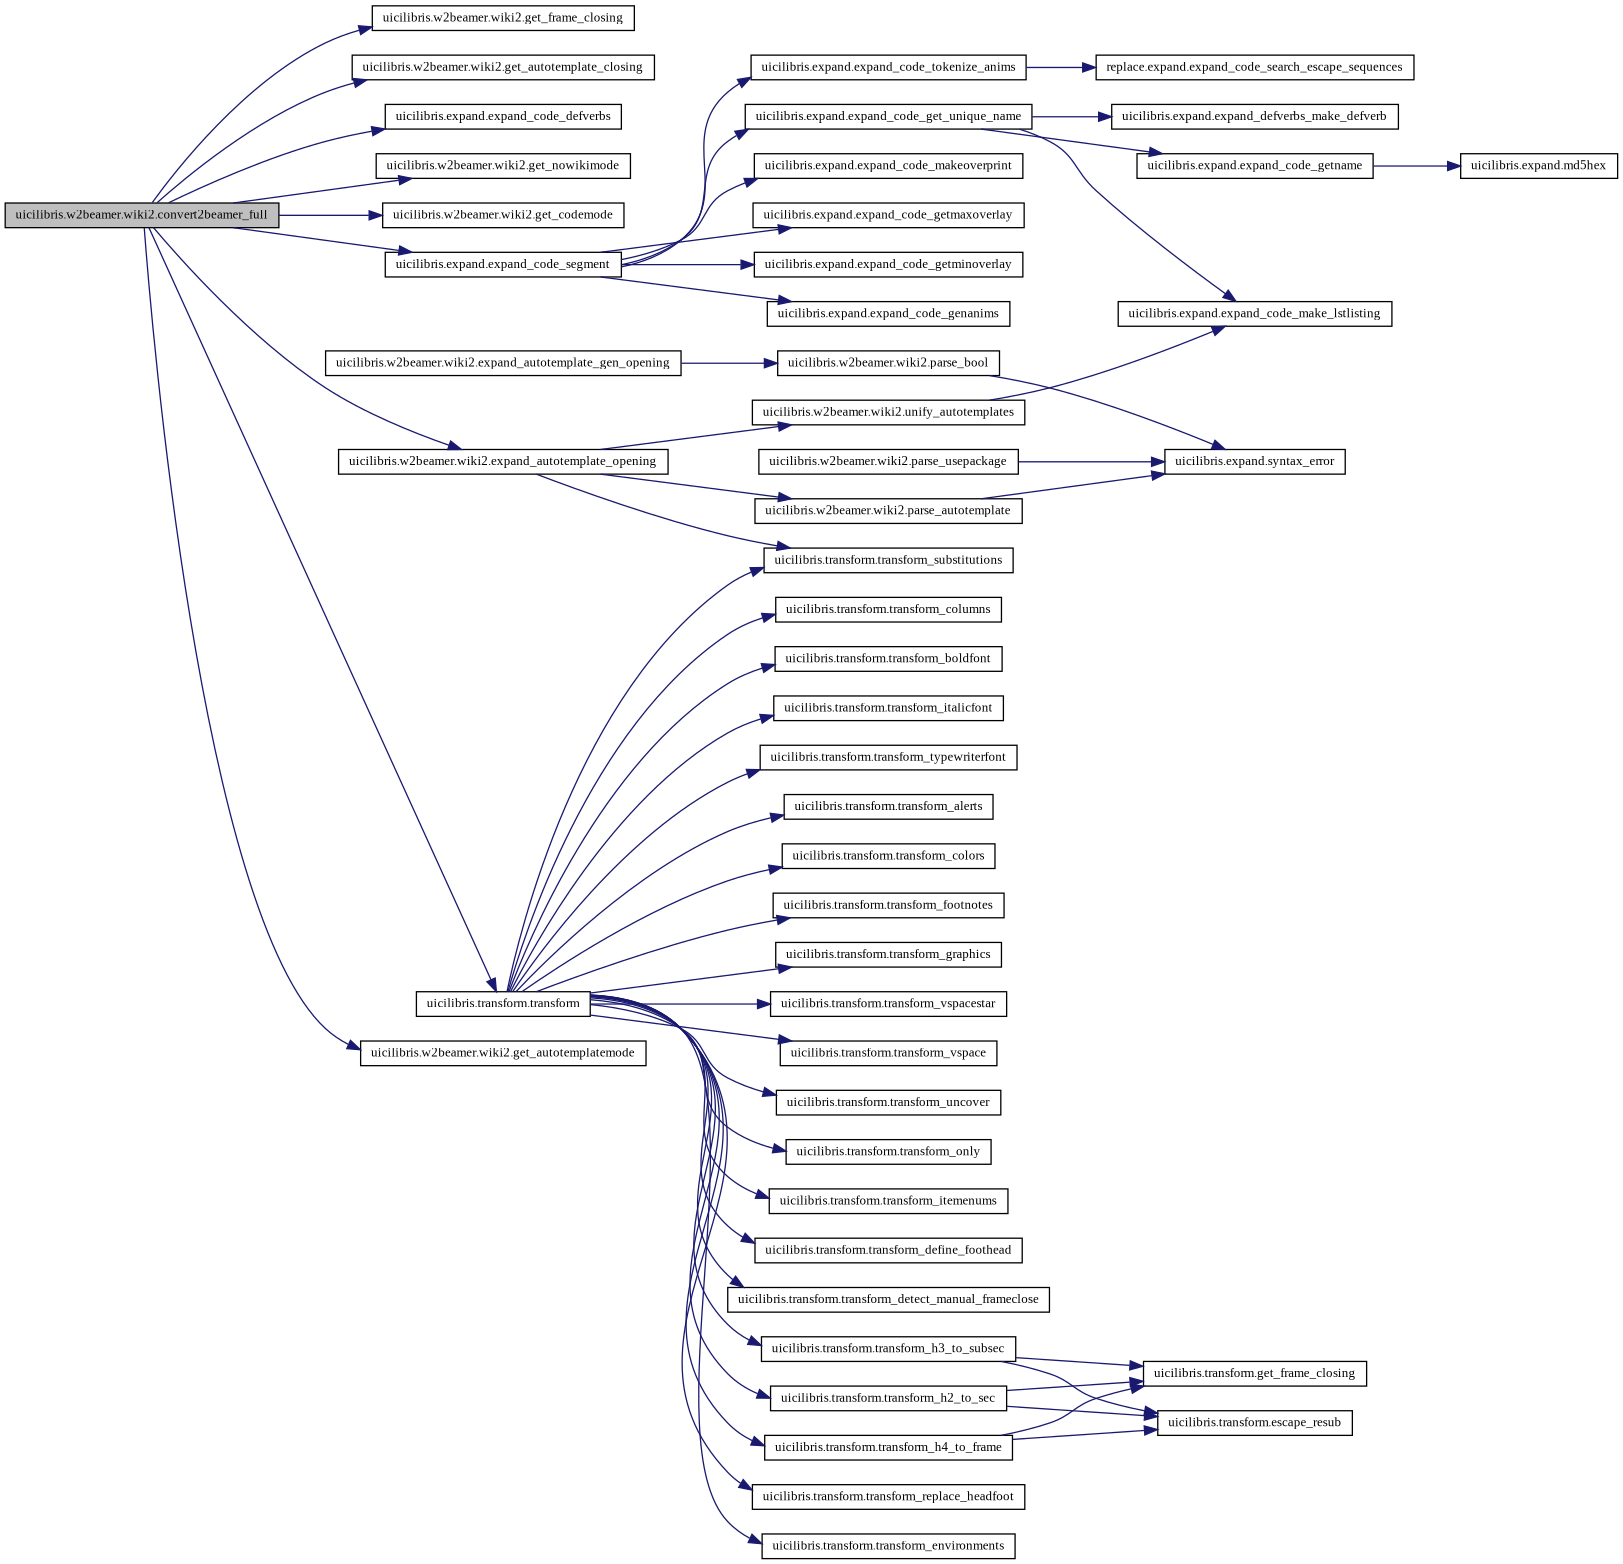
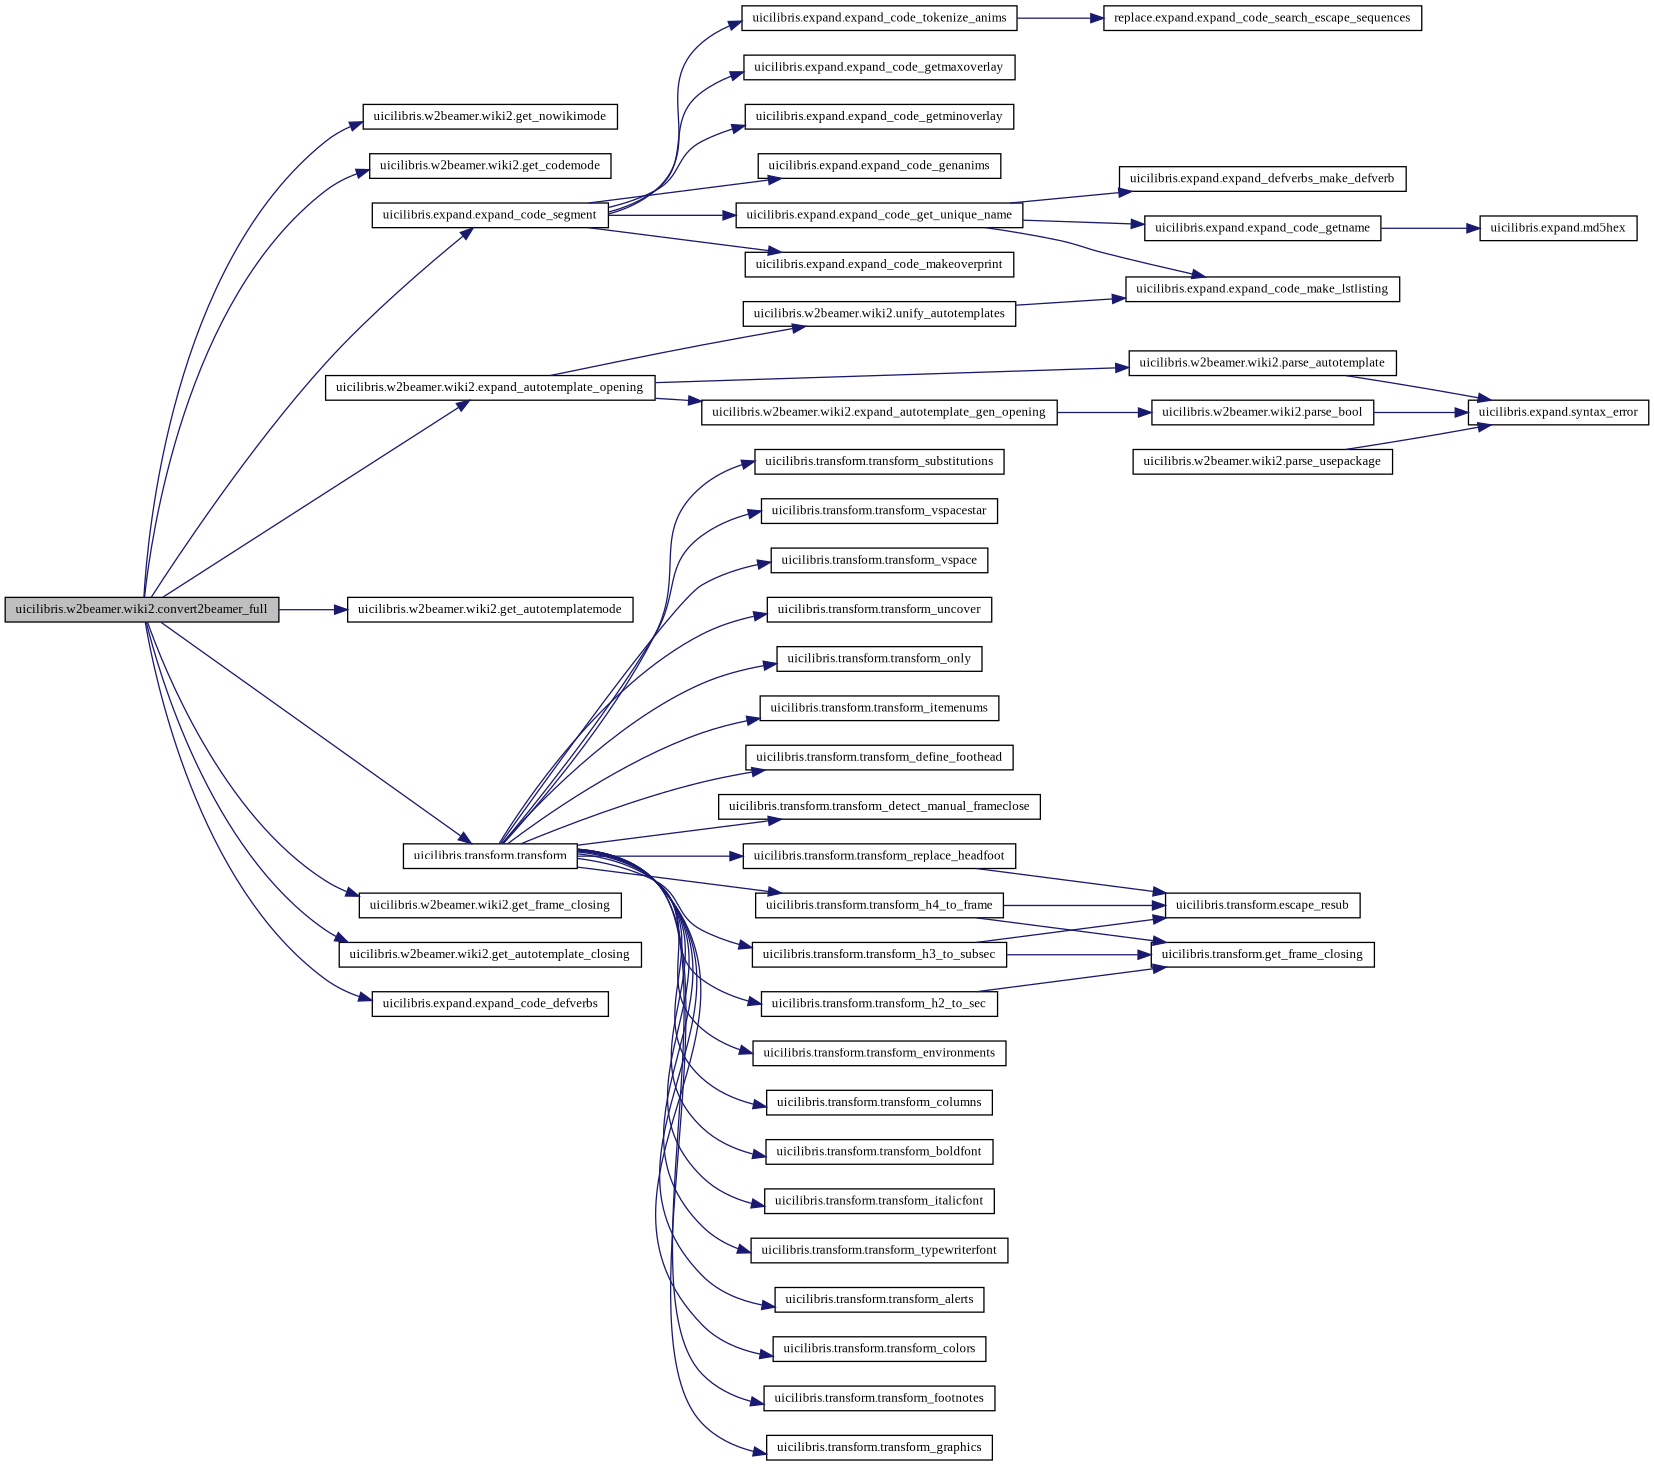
  digraph {
    fontname="Liberation Serif"
    rankdir=LR
    node [color=black fillcolor=white fontname="Liberation Serif" fontsize=10 shape=record style=filled]
    edge [color=midnightblue fontname="Liberation Serif" fontsize=10 labelfontname=FreeSans labelfontsize=10 style=solid]
    n1 [fillcolor=grey75 fontcolor=black height=0.2 label="uicilibris.w2beamer.wiki2.convert2beamer_full" width=0.4]
    n2 [height=0.2 label="uicilibris.w2beamer.wiki2.get_nowikimode" width=0.4]
    n3 [height=0.2 label="uicilibris.w2beamer.wiki2.get_codemode" width=0.4]
    n4 [height=0.2 label="uicilibris.expand.expand_code_segment" width=0.4]
    n5 [height=0.2 label="uicilibris.w2beamer.wiki2.get_autotemplatemode" width=0.4]
    n6 [height=0.2 label="uicilibris.w2beamer.wiki2.expand_autotemplate_opening" width=0.4]
    n7 [height=0.2 label="uicilibris.transform.transform" width=0.4]
    n8 [height=0.2 label="uicilibris.w2beamer.wiki2.get_frame_closing" width=0.4]
    n9 [height=0.2 label="uicilibris.w2beamer.wiki2.get_autotemplate_closing" width=0.4]
    n10 [height=0.2 label="uicilibris.expand.expand_code_defverbs" width=0.4]
    n11 [height=0.2 label="uicilibris.expand.expand_code_tokenize_anims" width=0.4]
    n12 [height=0.2 label="uicilibris.expand.expand_code_getmaxoverlay" width=0.4]
    n13 [height=0.2 label="uicilibris.expand.expand_code_getminoverlay" width=0.4]
    n14 [height=0.2 label="uicilibris.expand.expand_code_genanims" width=0.4]
    n15 [height=0.2 label="uicilibris.expand.expand_code_get_unique_name" width=0.4]
    n16 [height=0.2 label="uicilibris.expand.expand_code_makeoverprint" width=0.4]
    n17 [height=0.2 label="uicilibris.w2beamer.wiki2.parse_autotemplate" width=0.4]
    n18 [height=0.2 label="uicilibris.w2beamer.wiki2.unify_autotemplates" width=0.4]
    n19 [height=0.2 label="uicilibris.w2beamer.wiki2.expand_autotemplate_gen_opening" width=0.4]
    n20 [height=0.2 label="uicilibris.transform.transform_define_foothead" width=0.4]
    n21 [height=0.2 label="uicilibris.transform.transform_detect_manual_frameclose" width=0.4]
    n22 [height=0.2 label="uicilibris.transform.transform_h4_to_frame" width=0.4]
    n23 [height=0.2 label="uicilibris.transform.transform_h3_to_subsec" width=0.4]
    n24 [height=0.2 label="uicilibris.transform.transform_h2_to_sec" width=0.4]
    n25 [height=0.2 label="uicilibris.transform.transform_replace_headfoot" width=0.4]
    n26 [height=0.2 label="uicilibris.transform.transform_environments" width=0.4]
    n27 [height=0.2 label="uicilibris.transform.transform_columns" width=0.4]
    n28 [height=0.2 label="uicilibris.transform.transform_boldfont" width=0.4]
    n29 [height=0.2 label="uicilibris.transform.transform_italicfont" width=0.4]
    n30 [height=0.2 label="uicilibris.transform.transform_typewriterfont" width=0.4]
    n31 [height=0.2 label="uicilibris.transform.transform_alerts" width=0.4]
    n32 [height=0.2 label="uicilibris.transform.transform_colors" width=0.4]
    n33 [height=0.2 label="uicilibris.transform.transform_footnotes" width=0.4]
    n34 [height=0.2 label="uicilibris.transform.transform_graphics" width=0.4]
    n35 [height=0.2 label="uicilibris.transform.transform_substitutions" width=0.4]
    n36 [height=0.2 label="uicilibris.transform.transform_vspacestar" width=0.4]
    n37 [height=0.2 label="uicilibris.transform.transform_vspace" width=0.4]
    n38 [height=0.2 label="uicilibris.transform.transform_uncover" width=0.4]
    n39 [height=0.2 label="uicilibris.transform.transform_only" width=0.4]
    n40 [height=0.2 label="uicilibris.transform.transform_itemenums" width=0.4]
    n41 [height=0.2 label="replace.expand.expand_code_search_escape_sequences" width=0.4]
    n42 [height=0.2 label="uicilibris.expand.expand_code_getname" width=0.4]
    n43 [height=0.2 label="uicilibris.expand.expand_defverbs_make_defverb" width=0.4]
    n44 [height=0.2 label="uicilibris.expand.expand_code_make_lstlisting" width=0.4]
    n45 [height=0.2 label="uicilibris.expand.md5hex" width=0.4]
    n46 [height=0.2 label="uicilibris.expand.syntax_error" width=0.4]
    n47 [height=0.2 label="uicilibris.w2beamer.wiki2.parse_bool" width=0.4]
    n48 [height=0.2 label="uicilibris.w2beamer.wiki2.parse_usepackage" width=0.4]
    n49 [height=0.2 label="uicilibris.transform.escape_resub" width=0.4]
    n50 [height=0.2 label="uicilibris.transform.get_frame_closing" width=0.4]
    n1 -> n2
    n1 -> n3
    n1 -> n4
    n1 -> n5
    n1 -> n6
    n1 -> n7
    n1 -> n8
    n1 -> n9
    n1 -> n10
    n4 -> n11
    n4 -> n12
    n4 -> n13
    n4 -> n14
    n4 -> n15
    n4 -> n16
    n6 -> n17
    n6 -> n18
-   n6 -> n35
+   n6 -> n19
    n7 -> n20
    n7 -> n21
    n7 -> n22
    n7 -> n23
    n7 -> n24
    n7 -> n25
    n7 -> n26
    n7 -> n27
    n7 -> n28
    n7 -> n29
    n7 -> n30
    n7 -> n31
    n7 -> n32
    n7 -> n33
    n7 -> n34
    n7 -> n35
    n7 -> n36
    n7 -> n37
    n7 -> n38
    n7 -> n39
    n7 -> n40
    n11 -> n41
    n15 -> n42
    n15 -> n43
    n15 -> n44
    n17 -> n46
    n18 -> n44
    n19 -> n47
    n22 -> n49
    n22 -> n50
    n23 -> n49
    n23 -> n50
-   n24 -> n49
+   n25 -> n49
    n24 -> n50
    n42 -> n45
    n47 -> n46
    n48 -> n46
  }
